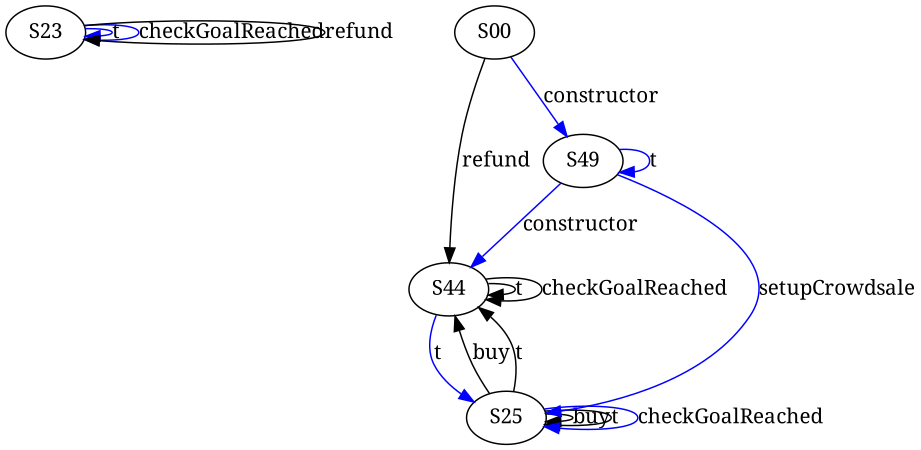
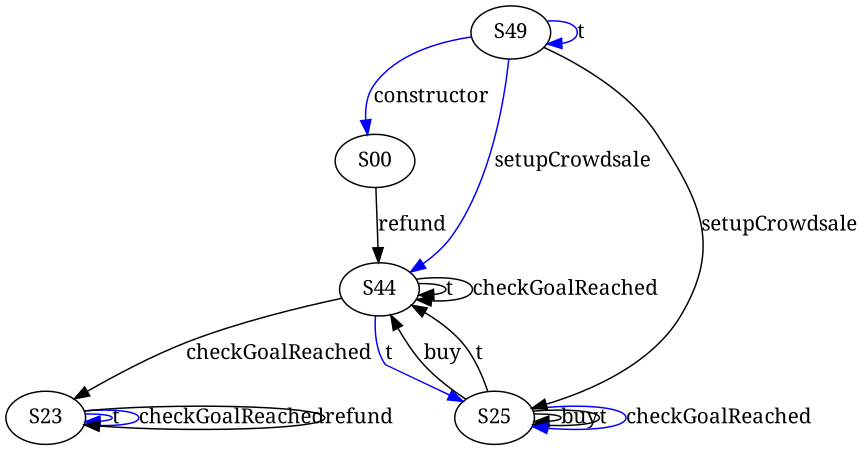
  digraph {
    fontname="Noto Serif"
    node [fontname="Noto Serif"]
    edge [color=black fontname="Noto Serif"]
    S23
    S44
    S25
    S00
    S49
    S23 -> S23 [color=blue label=t]
    S23 -> S23 [color=blue label=checkGoalReached]
    S23 -> S23 [label=refund]
+   S44 -> S23 [label=checkGoalReached]
    S44 -> S44 [label=t]
    S44 -> S44 [label=checkGoalReached]
    S44 -> S25 [color=blue label=t]
    S25 -> S44 [label=buy]
    S25 -> S44 [label=t]
    S25 -> S25 [label=buy]
    S25 -> S25 [label=t]
    S25 -> S25 [color=blue label=checkGoalReached]
    S00 -> S44 [label=refund]
-   S00 -> S49 [color=blue label=constructor]
-   S49 -> S44 [color=blue label=constructor]
-   S49 -> S25 [color=blue label=setupCrowdsale]
+   S49 -> S00 [color=blue label=constructor]
+   S49 -> S44 [color=blue label=setupCrowdsale]
+   S49 -> S25 [label=setupCrowdsale]
    S49 -> S49 [color=blue label=t]
  }
